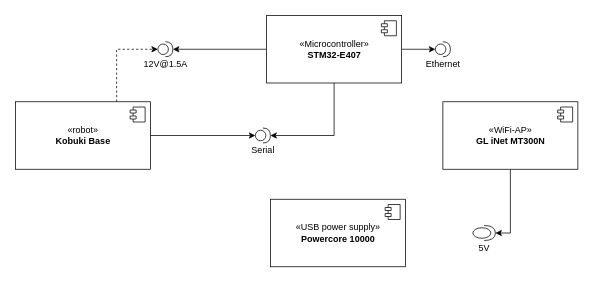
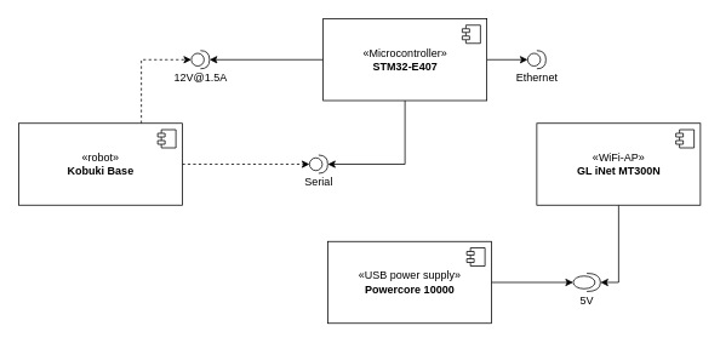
  <mxCell id="0" />
  <mxCell id="1" parent="0" />
  <mxCell id="2" style="edgeStyle=orthogonalEdgeStyle;rounded=0;orthogonalLoop=1;jettySize=auto;html=1;exitX=0;exitY=0.5;exitDx=0;exitDy=0;entryX=1;entryY=0.5;entryDx=0;entryDy=0;entryPerimeter=0;" edge="1" parent="1" source="11" target="8"><mxGeometry relative="1" as="geometry"><mxPoint x="290" y="-5" as="sourcePoint" /></mxGeometry></mxCell>
- <mxCell id="3" style="edgeStyle=orthogonalEdgeStyle;rounded=0;orthogonalLoop=1;jettySize=auto;html=1;exitX=1;exitY=0.5;exitDx=0;exitDy=0;entryX=0;entryY=0.5;entryDx=0;entryDy=0;entryPerimeter=0;" edge="1" parent="1" source="5" target="7"><mxGeometry relative="1" as="geometry" /></mxCell>
+ <mxCell id="3" style="edgeStyle=orthogonalEdgeStyle;rounded=0;orthogonalLoop=1;jettySize=auto;html=1;exitX=1;exitY=0.5;exitDx=0;exitDy=0;entryX=0;entryY=0.5;entryDx=0;entryDy=0;entryPerimeter=0;dashed=1;" edge="1" parent="1" source="5" target="7"><mxGeometry relative="1" as="geometry" /></mxCell>
  <mxCell id="4" style="edgeStyle=orthogonalEdgeStyle;rounded=0;orthogonalLoop=1;jettySize=auto;html=1;exitX=0.75;exitY=0;exitDx=0;exitDy=0;entryX=0;entryY=0.5;entryDx=0;entryDy=0;entryPerimeter=0;dashed=1;" edge="1" parent="1" source="5" target="8"><mxGeometry relative="1" as="geometry"><mxPoint x="155" y="85" as="targetPoint" /></mxGeometry></mxCell>
  <mxCell id="5" value="«robot»&lt;br&gt;&lt;b&gt;Kobuki Base&lt;br&gt;&lt;/b&gt;" style="html=1;dropTarget=0;" vertex="1" parent="1"><mxGeometry x="20" y="135" width="180" height="90" as="geometry" /></mxCell>
  <mxCell id="6" value="" style="shape=component;jettyWidth=8;jettyHeight=4;" vertex="1" parent="5"><mxGeometry x="1" width="20" height="20" relative="1" as="geometry"><mxPoint x="-27" y="7" as="offset" /></mxGeometry></mxCell>
  <mxCell id="7" value="Serial" style="shape=providedRequiredInterface;html=1;verticalLabelPosition=bottom;" vertex="1" parent="1"><mxGeometry x="340" y="170" width="20" height="20" as="geometry" /></mxCell>
  <mxCell id="8" value="&lt;div&gt;12V@1.5A&lt;/div&gt;" style="shape=providedRequiredInterface;html=1;verticalLabelPosition=bottom;" vertex="1" parent="1"><mxGeometry x="210" y="55" width="20" height="20" as="geometry" /></mxCell>
  <mxCell id="9" style="edgeStyle=orthogonalEdgeStyle;rounded=0;orthogonalLoop=1;jettySize=auto;html=1;exitX=0.5;exitY=1;exitDx=0;exitDy=0;entryX=1;entryY=0.5;entryDx=0;entryDy=0;entryPerimeter=0;" edge="1" parent="1" source="11" target="7"><mxGeometry relative="1" as="geometry" /></mxCell>
  <mxCell id="10" style="edgeStyle=orthogonalEdgeStyle;rounded=0;orthogonalLoop=1;jettySize=auto;html=1;" edge="1" parent="1" source="11" target="16"><mxGeometry relative="1" as="geometry"><mxPoint x="580" y="115" as="targetPoint" /></mxGeometry></mxCell>
  <mxCell id="11" value="«Microcontroller»&lt;br&gt;&lt;b&gt;STM32-E407&lt;/b&gt;" style="html=1;dropTarget=0;" vertex="1" parent="1"><mxGeometry x="355" y="20" width="180" height="90" as="geometry" /></mxCell>
  <mxCell id="12" value="" style="shape=component;jettyWidth=8;jettyHeight=4;" vertex="1" parent="11"><mxGeometry x="1" width="20" height="20" relative="1" as="geometry"><mxPoint x="-27" y="7" as="offset" /></mxGeometry></mxCell>
  <mxCell id="13" style="edgeStyle=orthogonalEdgeStyle;rounded=0;orthogonalLoop=1;jettySize=auto;html=1;exitX=0.5;exitY=1;exitDx=0;exitDy=0;entryX=1;entryY=0.5;entryDx=0;entryDy=0;entryPerimeter=0;" edge="1" parent="1" source="14" target="20"><mxGeometry relative="1" as="geometry" /></mxCell>
  <mxCell id="14" value="«WiFi-AP»&lt;br&gt;&lt;b&gt;GL iNet MT300N&lt;br&gt;&lt;/b&gt;" style="html=1;dropTarget=0;" vertex="1" parent="1"><mxGeometry x="590" y="135" width="180" height="90" as="geometry" /></mxCell>
  <mxCell id="15" value="" style="shape=component;jettyWidth=8;jettyHeight=4;" vertex="1" parent="14"><mxGeometry x="1" width="20" height="20" relative="1" as="geometry"><mxPoint x="-27" y="7" as="offset" /></mxGeometry></mxCell>
  <mxCell id="16" value="Ethernet" style="shape=providedRequiredInterface;html=1;verticalLabelPosition=bottom;" vertex="1" parent="1"><mxGeometry x="580" y="55" width="20" height="20" as="geometry" /></mxCell>
+ <mxCell id="17" style="edgeStyle=orthogonalEdgeStyle;rounded=0;orthogonalLoop=1;jettySize=auto;html=1;" edge="1" parent="1" source="18" target="20"><mxGeometry relative="1" as="geometry"><mxPoint x="640" y="310" as="targetPoint" /></mxGeometry></mxCell>
  <mxCell id="18" value="«USB power supply»&lt;br&gt;&lt;b&gt;Powercore 10000&lt;br&gt;&lt;/b&gt;" style="html=1;dropTarget=0;" vertex="1" parent="1"><mxGeometry x="360" y="265" width="180" height="90" as="geometry" /></mxCell>
  <mxCell id="19" value="" style="shape=component;jettyWidth=8;jettyHeight=4;" vertex="1" parent="18"><mxGeometry x="1" width="20" height="20" relative="1" as="geometry"><mxPoint x="-27" y="7" as="offset" /></mxGeometry></mxCell>
  <mxCell id="20" value="5V" style="shape=providedRequiredInterface;html=1;verticalLabelPosition=bottom;" vertex="1" parent="1"><mxGeometry x="630" y="300" width="30" height="20" as="geometry" /></mxCell>
